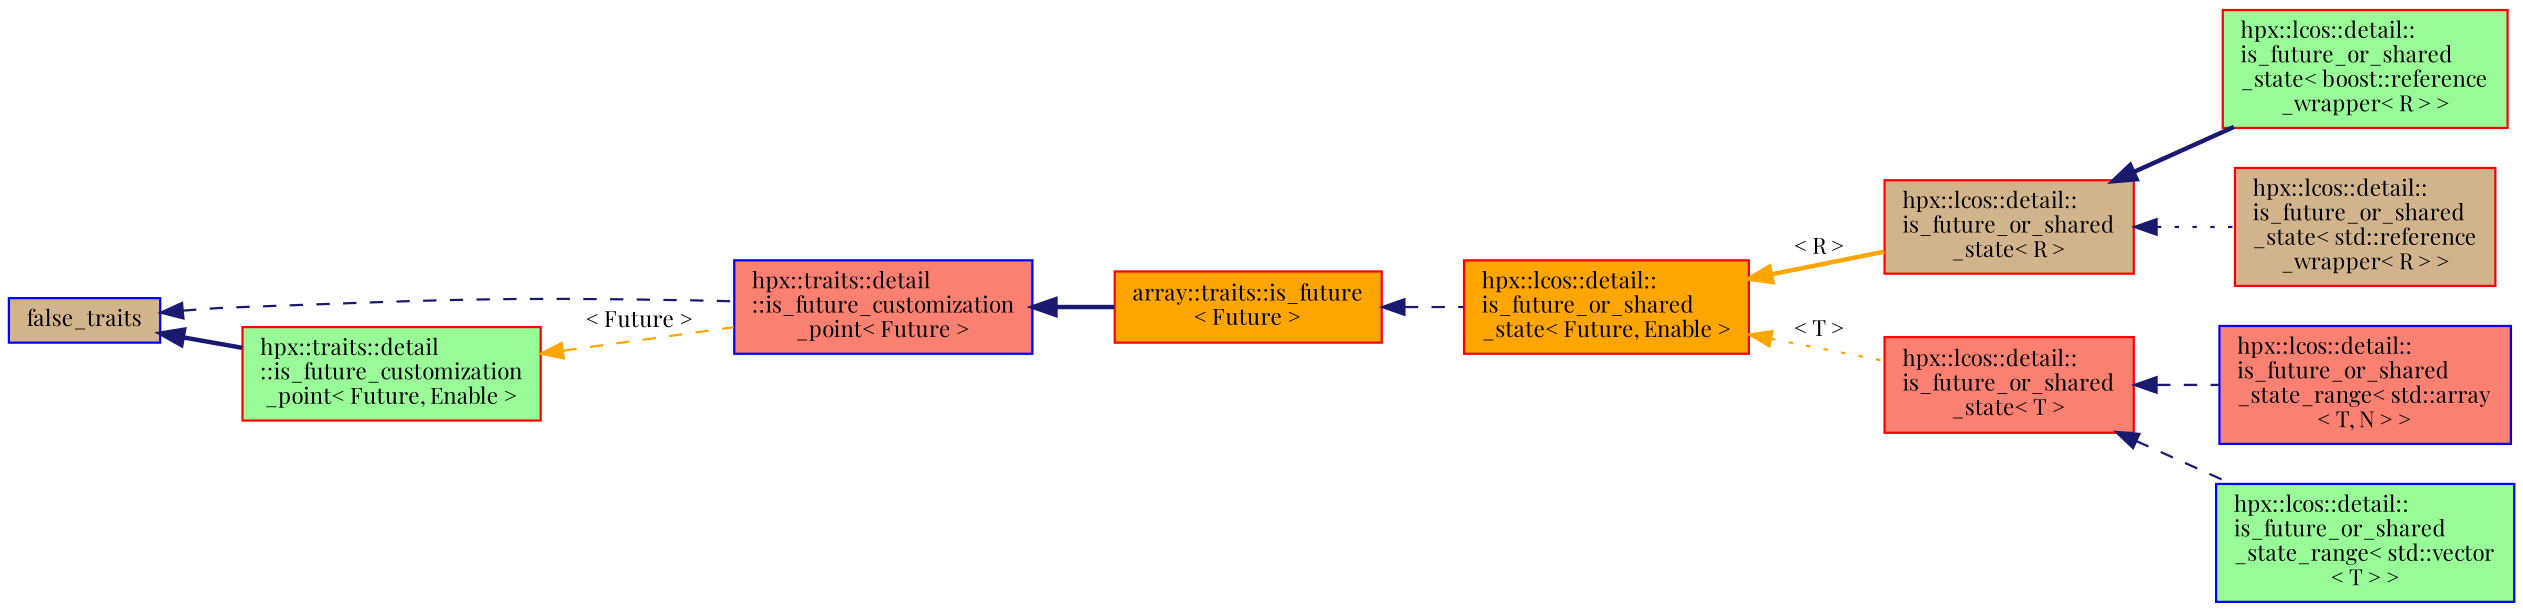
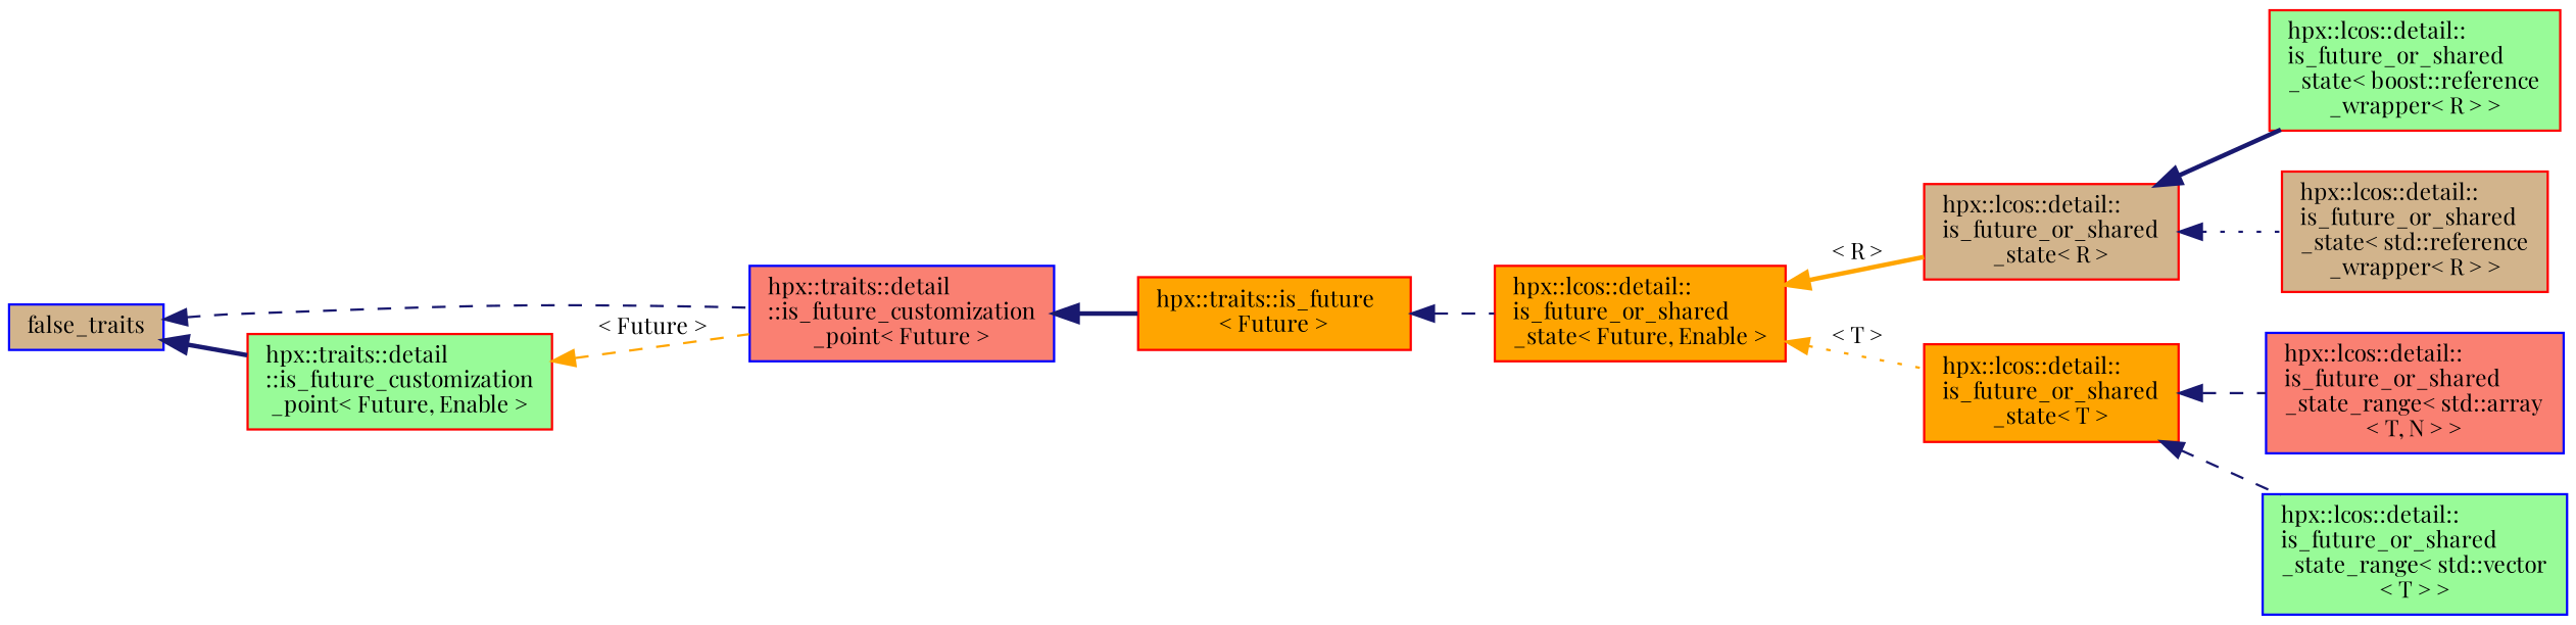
  digraph {
    fontname="Playfair Display"
    rankdir=LR
    node [color=red fillcolor=tan fontname="Playfair Display" fontsize=10 shape=record style=filled]
    edge [color=midnightblue dir=back fontname="Playfair Display" fontsize=10 labelfontname=Helvetica labelfontsize=10 style=dashed]
    n1 [fillcolor=orange fontcolor=black height=0.2 label="hpx::lcos::detail::\lis_future_or_shared\l_state\< Future, Enable \>" width=0.4]
    n2 [height=0.2 label="hpx::lcos::detail::\lis_future_or_shared\l_state\< R \>" width=0.4]
-   n3 [fillcolor=salmon height=0.2 label="hpx::lcos::detail::\lis_future_or_shared\l_state\< T \>" width=0.4]
+   n3 [fillcolor=orange height=0.2 label="hpx::lcos::detail::\lis_future_or_shared\l_state\< T \>" width=0.4]
    n4 [fillcolor=palegreen height=0.2 label="hpx::lcos::detail::\lis_future_or_shared\l_state\< boost::reference\l_wrapper\< R \> \>" width=0.4]
    n5 [height=0.2 label="hpx::lcos::detail::\lis_future_or_shared\l_state\< std::reference\l_wrapper\< R \> \>" width=0.4]
    n6 [color=blue fillcolor=salmon height=0.2 label="hpx::lcos::detail::\lis_future_or_shared\l_state_range\< std::array\l\< T, N \> \>" width=0.4]
    n7 [color=blue fillcolor=palegreen height=0.2 label="hpx::lcos::detail::\lis_future_or_shared\l_state_range\< std::vector\l\< T \> \>" width=0.4]
-   n8 [fillcolor=orange height=0.2 label="array::traits::is_future\l\< Future \>" width=0.4]
+   n8 [fillcolor=orange height=0.2 label="hpx::traits::is_future\l\< Future \>" width=0.4]
    n9 [color=blue fillcolor=salmon height=0.2 label="hpx::traits::detail\l::is_future_customization\l_point\< Future \>" width=0.4]
    n10 [color=blue height=0.2 label=false_traits width=0.4]
    n11 [fillcolor=palegreen height=0.2 label="hpx::traits::detail\l::is_future_customization\l_point\< Future, Enable \>" width=0.4]
    n1 -> n2 [color=orange label=" \< R \>" style=bold]
    n1 -> n3 [color=orange label=" \< T \>" style=dotted]
    n2 -> n4 [style=bold]
    n2 -> n5 [style=dotted]
    n3 -> n6
    n3 -> n7
    n8 -> n1
    n9 -> n8 [style=bold]
    n10 -> n9
    n10 -> n11 [style=bold]
    n11 -> n9 [color=orange label=" \< Future \>"]
  }
